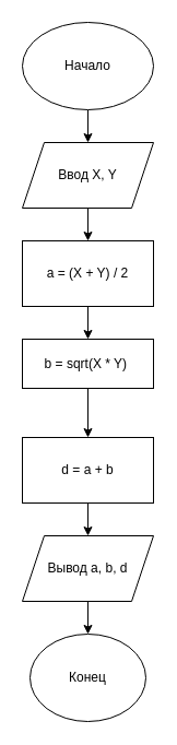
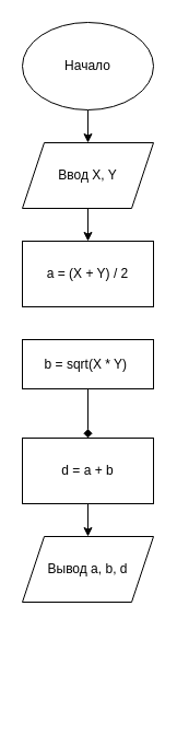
  <mxCell id="0" />
  <mxCell id="1" parent="0" />
  <mxCell id="2" value="" style="edgeStyle=orthogonalEdgeStyle;rounded=0;orthogonalLoop=1;jettySize=auto;html=1;" edge="1" parent="1" source="3" target="5"><mxGeometry relative="1" as="geometry" /></mxCell>
  <mxCell id="3" value="Начало" style="ellipse;whiteSpace=wrap;html=1;" vertex="1" parent="1"><mxGeometry x="20" y="20" width="120" height="80" as="geometry" /></mxCell>
  <mxCell id="4" value="" style="edgeStyle=orthogonalEdgeStyle;rounded=0;orthogonalLoop=1;jettySize=auto;html=1;" edge="1" parent="1" source="5" target="7"><mxGeometry relative="1" as="geometry" /></mxCell>
  <mxCell id="5" value="Ввод X, Y" style="shape=parallelogram;perimeter=parallelogramPerimeter;whiteSpace=wrap;html=1;fixedSize=1;" vertex="1" parent="1"><mxGeometry x="20" y="130" width="120" height="60" as="geometry" /></mxCell>
- <mxCell id="6" value="" style="edgeStyle=orthogonalEdgeStyle;rounded=0;orthogonalLoop=1;jettySize=auto;html=1;" edge="1" parent="1" source="7" target="9"><mxGeometry relative="1" as="geometry" /></mxCell>
  <mxCell id="7" value="a = (X + Y) / 2" style="whiteSpace=wrap;html=1;" vertex="1" parent="1"><mxGeometry x="20" y="220" width="120" height="60" as="geometry" /></mxCell>
- <mxCell id="8" value="" style="edgeStyle=orthogonalEdgeStyle;rounded=0;orthogonalLoop=1;jettySize=auto;html=1;" edge="1" parent="1" source="9" target="11"><mxGeometry relative="1" as="geometry" /></mxCell>
+ <mxCell id="8" value="" style="edgeStyle=orthogonalEdgeStyle;rounded=0;orthogonalLoop=1;jettySize=auto;html=1;endArrow=diamond;" edge="1" parent="1" source="9" target="11"><mxGeometry relative="1" as="geometry" /></mxCell>
  <mxCell id="9" value="b = sqrt(X * Y)&amp;nbsp;" style="whiteSpace=wrap;html=1;" vertex="1" parent="1"><mxGeometry x="20" y="310" width="120" height="45" as="geometry" /></mxCell>
  <mxCell id="10" value="" style="edgeStyle=orthogonalEdgeStyle;rounded=0;orthogonalLoop=1;jettySize=auto;html=1;" edge="1" parent="1" source="11" target="13"><mxGeometry relative="1" as="geometry" /></mxCell>
  <mxCell id="11" value="d = a + b" style="whiteSpace=wrap;html=1;" vertex="1" parent="1"><mxGeometry x="20" y="400" width="120" height="60" as="geometry" /></mxCell>
- <mxCell id="12" value="" style="edgeStyle=orthogonalEdgeStyle;rounded=0;orthogonalLoop=1;jettySize=auto;html=1;" edge="1" parent="1" source="13" target="14"><mxGeometry relative="1" as="geometry" /></mxCell>
  <mxCell id="13" value="Вывод a, b, d" style="shape=parallelogram;perimeter=parallelogramPerimeter;whiteSpace=wrap;html=1;fixedSize=1;" vertex="1" parent="1"><mxGeometry x="20" y="490" width="120" height="60" as="geometry" /></mxCell>
- <mxCell id="14" value="Конец" style="ellipse;whiteSpace=wrap;html=1;" vertex="1" parent="1"><mxGeometry x="27" y="580" width="106" height="80" as="geometry" /></mxCell>
